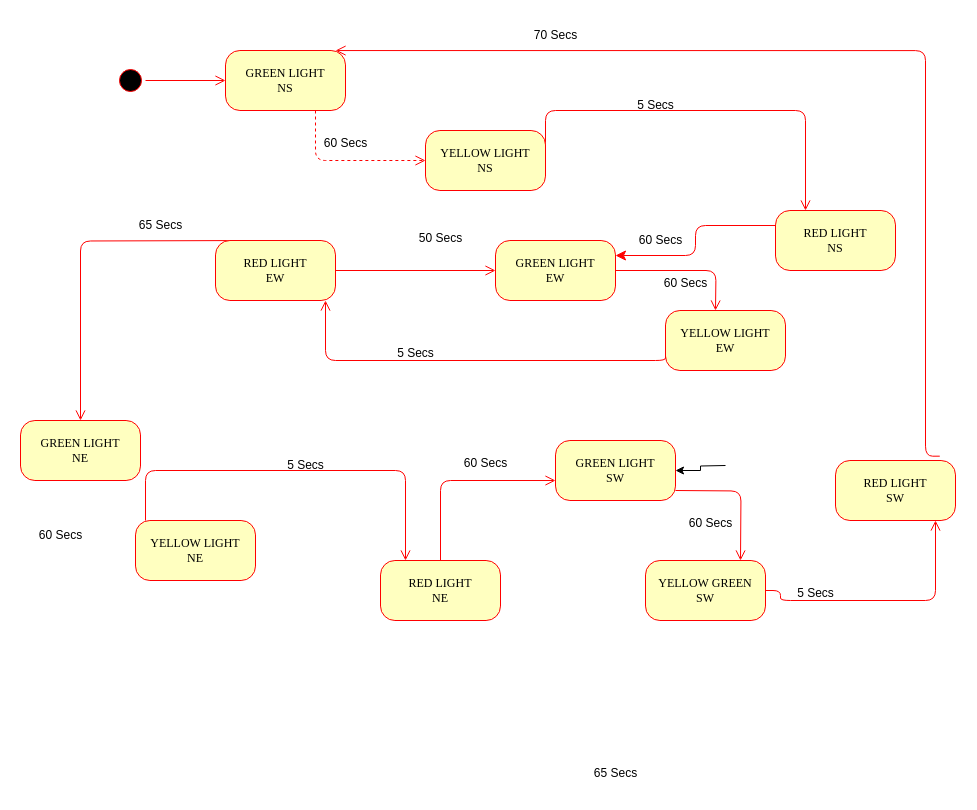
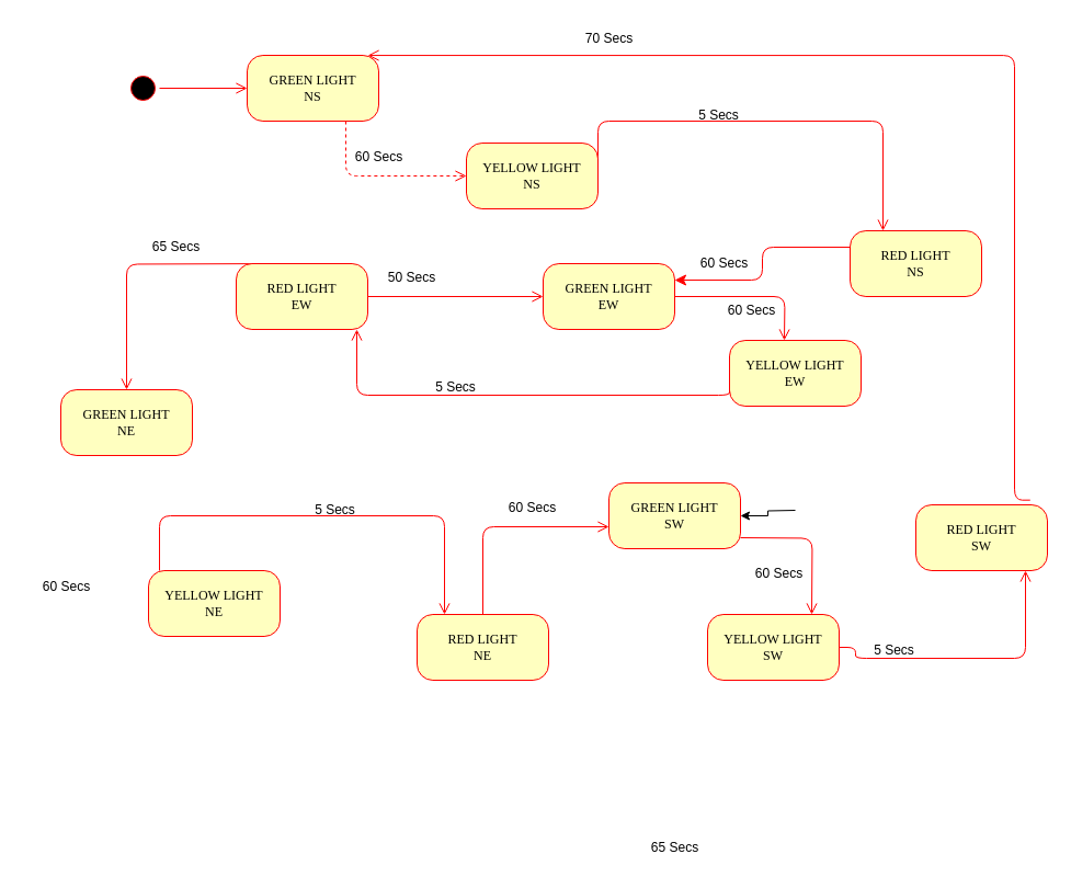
  <mxCell id="0" />
  <mxCell id="1" parent="0" />
  <mxCell id="2" value="" style="ellipse;html=1;shape=startState;fillColor=#000000;strokeColor=#ff0000;rounded=1;shadow=0;comic=0;labelBackgroundColor=none;fontFamily=Verdana;fontSize=12;fontColor=#000000;align=center;direction=south;" vertex="1" parent="1"><mxGeometry x="115" y="65" width="30" height="30" as="geometry" /></mxCell>
  <mxCell id="3" value="GREEN LIGHT&lt;div&gt;NS&lt;/div&gt;" style="rounded=1;whiteSpace=wrap;html=1;arcSize=24;fillColor=#ffffc0;strokeColor=#ff0000;shadow=0;comic=0;labelBackgroundColor=none;fontFamily=Verdana;fontSize=12;fontColor=#000000;align=center;" vertex="1" parent="1"><mxGeometry x="225" y="50" width="120" height="60" as="geometry" /></mxCell>
  <mxCell id="4" style="edgeStyle=orthogonalEdgeStyle;html=1;exitX=1;exitY=0.25;entryX=0.25;entryY=0;labelBackgroundColor=none;endArrow=open;endSize=8;strokeColor=#ff0000;fontFamily=Verdana;fontSize=12;align=left;entryDx=0;entryDy=0;exitDx=0;exitDy=0;" edge="1" parent="1" source="5" target="6"><mxGeometry relative="1" as="geometry"><mxPoint x="545" y="130" as="sourcePoint" /><mxPoint x="805" y="225" as="targetPoint" /><Array as="points"><mxPoint x="545" y="110" /><mxPoint x="805" y="110" /></Array></mxGeometry></mxCell>
  <mxCell id="5" value="YELLOW LIGHT&lt;div&gt;NS&lt;/div&gt;" style="rounded=1;whiteSpace=wrap;html=1;arcSize=24;fillColor=#ffffc0;strokeColor=#ff0000;shadow=0;comic=0;labelBackgroundColor=none;fontFamily=Verdana;fontSize=12;fontColor=#000000;align=center;" vertex="1" parent="1"><mxGeometry x="425" y="130" width="120" height="60" as="geometry" /></mxCell>
  <mxCell id="6" value="RED LIGHT&lt;div&gt;NS&lt;/div&gt;" style="rounded=1;whiteSpace=wrap;html=1;arcSize=24;fillColor=#ffffc0;strokeColor=#ff0000;shadow=0;comic=0;labelBackgroundColor=none;fontFamily=Verdana;fontSize=12;fontColor=#000000;align=center;" vertex="1" parent="1"><mxGeometry x="775" y="210" width="120" height="60" as="geometry" /></mxCell>
  <mxCell id="7" value="GREEN LIGHT&lt;br&gt;EW" style="rounded=1;whiteSpace=wrap;html=1;arcSize=24;fillColor=#ffffc0;strokeColor=#ff0000;shadow=0;comic=0;labelBackgroundColor=none;fontFamily=Verdana;fontSize=12;fontColor=#000000;align=center;" vertex="1" parent="1"><mxGeometry x="495" y="240" width="120" height="60" as="geometry" /></mxCell>
  <mxCell id="8" style="edgeStyle=orthogonalEdgeStyle;html=1;labelBackgroundColor=none;endArrow=open;endSize=8;strokeColor=#ff0000;fontFamily=Verdana;fontSize=12;align=left;" edge="1" parent="1" source="2" target="3"><mxGeometry relative="1" as="geometry" /></mxCell>
  <mxCell id="9" style="edgeStyle=orthogonalEdgeStyle;html=1;labelBackgroundColor=none;endArrow=open;endSize=8;strokeColor=#ff0000;fontFamily=Verdana;fontSize=12;align=left;entryX=0;entryY=0.5;dashed=1;" edge="1" parent="1" source="3" target="5"><mxGeometry relative="1" as="geometry"><Array as="points"><mxPoint x="315" y="160" /></Array></mxGeometry></mxCell>
  <mxCell id="10" style="edgeStyle=orthogonalEdgeStyle;html=1;exitX=0.25;exitY=0;entryX=0.5;entryY=0;labelBackgroundColor=none;endArrow=open;endSize=8;strokeColor=#ff0000;fontFamily=Verdana;fontSize=12;align=left;entryDx=0;entryDy=0;" edge="1" parent="1" target="37"><mxGeometry relative="1" as="geometry"><mxPoint x="255" y="240" as="sourcePoint" /></mxGeometry></mxCell>
  <mxCell id="11" style="edgeStyle=orthogonalEdgeStyle;html=1;exitX=1;exitY=0.5;entryX=0;entryY=0.5;labelBackgroundColor=none;endArrow=open;endSize=8;strokeColor=#ff0000;fontFamily=Verdana;fontSize=12;align=left;exitDx=0;exitDy=0;exitPerimeter=0;" edge="1" parent="1" source="17" target="7"><mxGeometry relative="1" as="geometry"><mxPoint x="345" y="270" as="sourcePoint" /></mxGeometry></mxCell>
  <mxCell id="12" style="edgeStyle=orthogonalEdgeStyle;html=1;exitX=1;exitY=0.5;labelBackgroundColor=none;endArrow=open;endSize=8;strokeColor=#ff0000;fontFamily=Verdana;fontSize=12;align=left;exitDx=0;exitDy=0;" edge="1" parent="1" source="7"><mxGeometry relative="1" as="geometry"><mxPoint x="715" y="310" as="targetPoint" /></mxGeometry></mxCell>
  <mxCell id="13" value="60 Secs" style="text;html=1;align=center;verticalAlign=middle;resizable=0;points=[];autosize=1;strokeColor=none;fillColor=none;" vertex="1" parent="1"><mxGeometry x="310" y="128" width="70" height="30" as="geometry" /></mxCell>
  <mxCell id="14" value="5 Secs" style="text;html=1;align=center;verticalAlign=middle;resizable=0;points=[];autosize=1;strokeColor=none;fillColor=none;" vertex="1" parent="1"><mxGeometry x="625" y="90" width="60" height="30" as="geometry" /></mxCell>
  <mxCell id="15" value="70 Secs" style="text;html=1;align=center;verticalAlign=middle;resizable=0;points=[];autosize=1;strokeColor=none;fillColor=none;" vertex="1" parent="1"><mxGeometry x="520" y="20" width="70" height="30" as="geometry" /></mxCell>
  <mxCell id="16" value="YELLOW LIGHT&lt;br&gt;EW" style="rounded=1;whiteSpace=wrap;html=1;arcSize=24;fillColor=#ffffc0;strokeColor=#ff0000;shadow=0;comic=0;labelBackgroundColor=none;fontFamily=Verdana;fontSize=12;fontColor=#000000;align=center;" vertex="1" parent="1"><mxGeometry x="665" y="310" width="120" height="60" as="geometry" /></mxCell>
  <mxCell id="17" value="RED LIGHT&lt;div&gt;EW&lt;/div&gt;" style="rounded=1;whiteSpace=wrap;html=1;arcSize=24;fillColor=#ffffc0;strokeColor=#ff0000;shadow=0;comic=0;labelBackgroundColor=none;fontFamily=Verdana;fontSize=12;fontColor=#000000;align=center;" vertex="1" parent="1"><mxGeometry x="215" y="240" width="120" height="60" as="geometry" /></mxCell>
  <mxCell id="18" value="60 Secs" style="text;html=1;align=center;verticalAlign=middle;resizable=0;points=[];autosize=1;strokeColor=none;fillColor=none;" vertex="1" parent="1"><mxGeometry x="625" y="225" width="70" height="30" as="geometry" /></mxCell>
- <mxCell id="19" value="50 Secs" style="text;html=1;align=center;verticalAlign=middle;resizable=0;points=[];autosize=1;strokeColor=none;fillColor=none;" vertex="1" parent="1"><mxGeometry x="405" y="223" width="70" height="30" as="geometry" /></mxCell>
+ <mxCell id="19" value="50 Secs" style="text;html=1;align=center;verticalAlign=middle;resizable=0;points=[];autosize=1;strokeColor=none;fillColor=none;" vertex="1" parent="1"><mxGeometry x="340" y="238" width="70" height="30" as="geometry" /></mxCell>
  <mxCell id="20" style="edgeStyle=orthogonalEdgeStyle;html=1;labelBackgroundColor=none;endArrow=open;endSize=8;strokeColor=#ff0000;fontFamily=Verdana;fontSize=12;align=left;exitX=0;exitY=0.75;exitDx=0;exitDy=0;" edge="1" parent="1" source="16" target="17"><mxGeometry relative="1" as="geometry"><Array as="points"><mxPoint x="665" y="360" /><mxPoint x="325" y="360" /></Array><mxPoint x="655" y="360" as="sourcePoint" /><mxPoint x="5" y="310" as="targetPoint" /></mxGeometry></mxCell>
  <mxCell id="21" value="5 Secs" style="text;html=1;align=center;verticalAlign=middle;resizable=0;points=[];autosize=1;strokeColor=none;fillColor=none;" vertex="1" parent="1"><mxGeometry x="385" y="338" width="60" height="30" as="geometry" /></mxCell>
  <mxCell id="22" value="65 Secs" style="text;html=1;align=center;verticalAlign=middle;resizable=0;points=[];autosize=1;strokeColor=none;fillColor=none;" vertex="1" parent="1"><mxGeometry x="125" y="210" width="70" height="30" as="geometry" /></mxCell>
  <mxCell id="23" value="YELLOW LIGHT&lt;div&gt;NE&lt;/div&gt;" style="rounded=1;whiteSpace=wrap;html=1;arcSize=24;fillColor=#ffffc0;strokeColor=#ff0000;shadow=0;comic=0;labelBackgroundColor=none;fontFamily=Verdana;fontSize=12;fontColor=#000000;align=center;" vertex="1" parent="1"><mxGeometry x="135" y="520" width="120" height="60" as="geometry" /></mxCell>
  <mxCell id="24" value="RED LIGHT&lt;div&gt;NE&lt;/div&gt;" style="rounded=1;whiteSpace=wrap;html=1;arcSize=24;fillColor=#ffffc0;strokeColor=#ff0000;shadow=0;comic=0;labelBackgroundColor=none;fontFamily=Verdana;fontSize=12;fontColor=#000000;align=center;" vertex="1" parent="1"><mxGeometry x="380" y="560" width="120" height="60" as="geometry" /></mxCell>
  <mxCell id="25" value="RED LIGHT&lt;div&gt;SW&lt;/div&gt;" style="rounded=1;whiteSpace=wrap;html=1;arcSize=24;fillColor=#ffffc0;strokeColor=#ff0000;shadow=0;comic=0;labelBackgroundColor=none;fontFamily=Verdana;fontSize=12;fontColor=#000000;align=center;" vertex="1" parent="1"><mxGeometry x="835" y="460" width="120" height="60" as="geometry" /></mxCell>
- <mxCell id="26" value="YELLOW GREEN&lt;div&gt;SW&lt;/div&gt;" style="rounded=1;whiteSpace=wrap;html=1;arcSize=24;fillColor=#ffffc0;strokeColor=#ff0000;shadow=0;comic=0;labelBackgroundColor=none;fontFamily=Verdana;fontSize=12;fontColor=#000000;align=center;" vertex="1" parent="1"><mxGeometry x="645" y="560" width="120" height="60" as="geometry" /></mxCell>
+ <mxCell id="26" value="YELLOW LIGHT&lt;div&gt;SW&lt;/div&gt;" style="rounded=1;whiteSpace=wrap;html=1;arcSize=24;fillColor=#ffffc0;strokeColor=#ff0000;shadow=0;comic=0;labelBackgroundColor=none;fontFamily=Verdana;fontSize=12;fontColor=#000000;align=center;" vertex="1" parent="1"><mxGeometry x="645" y="560" width="120" height="60" as="geometry" /></mxCell>
  <mxCell id="27" value="GREEN LIGHT&lt;div&gt;SW&lt;/div&gt;" style="rounded=1;whiteSpace=wrap;html=1;arcSize=24;fillColor=#ffffc0;strokeColor=#ff0000;shadow=0;comic=0;labelBackgroundColor=none;fontFamily=Verdana;fontSize=12;fontColor=#000000;align=center;" vertex="1" parent="1"><mxGeometry x="555" y="440" width="120" height="60" as="geometry" /></mxCell>
  <mxCell id="28" style="edgeStyle=orthogonalEdgeStyle;html=1;labelBackgroundColor=none;endArrow=open;endSize=8;strokeColor=#ff0000;fontFamily=Verdana;fontSize=12;align=left;" edge="1" parent="1" source="23"><mxGeometry relative="1" as="geometry"><mxPoint x="145" y="504.93" as="sourcePoint" /><mxPoint x="405" y="560" as="targetPoint" /><Array as="points"><mxPoint x="145" y="470" /><mxPoint x="405" y="470" /></Array></mxGeometry></mxCell>
  <mxCell id="29" style="edgeStyle=orthogonalEdgeStyle;html=1;labelBackgroundColor=none;endArrow=open;endSize=8;strokeColor=#ff0000;fontFamily=Verdana;fontSize=12;align=left;" edge="1" parent="1"><mxGeometry relative="1" as="geometry"><mxPoint x="675" y="490" as="sourcePoint" /><mxPoint x="740" y="560" as="targetPoint" /></mxGeometry></mxCell>
  <mxCell id="30" style="edgeStyle=orthogonalEdgeStyle;html=1;labelBackgroundColor=none;endArrow=open;endSize=8;strokeColor=#ff0000;fontFamily=Verdana;fontSize=12;align=left;exitX=1;exitY=0.5;exitDx=0;exitDy=0;" edge="1" parent="1" source="26"><mxGeometry relative="1" as="geometry"><Array as="points"><mxPoint x="780" y="590" /><mxPoint x="780" y="600" /><mxPoint x="935" y="600" /><mxPoint x="935" y="520" /></Array><mxPoint x="780" y="550" as="sourcePoint" /><mxPoint x="935" y="520" as="targetPoint" /></mxGeometry></mxCell>
  <mxCell id="31" value="65 Secs" style="text;html=1;align=center;verticalAlign=middle;resizable=0;points=[];autosize=1;strokeColor=none;fillColor=none;" vertex="1" parent="1"><mxGeometry x="580" y="758" width="70" height="30" as="geometry" /></mxCell>
  <mxCell id="32" value="5 Secs" style="text;html=1;align=center;verticalAlign=middle;resizable=0;points=[];autosize=1;strokeColor=none;fillColor=none;" vertex="1" parent="1"><mxGeometry x="275" y="450" width="60" height="30" as="geometry" /></mxCell>
  <mxCell id="33" value="" style="edgeStyle=orthogonalEdgeStyle;rounded=0;orthogonalLoop=1;jettySize=auto;html=1;" edge="1" parent="1" target="27"><mxGeometry relative="1" as="geometry"><mxPoint x="725" y="465" as="sourcePoint" /></mxGeometry></mxCell>
  <mxCell id="34" value="5 Secs" style="text;html=1;align=center;verticalAlign=middle;resizable=0;points=[];autosize=1;strokeColor=none;fillColor=none;" vertex="1" parent="1"><mxGeometry x="785" y="578" width="60" height="30" as="geometry" /></mxCell>
  <mxCell id="35" value="60 Secs" style="text;html=1;align=center;verticalAlign=middle;resizable=0;points=[];autosize=1;strokeColor=none;fillColor=none;" vertex="1" parent="1"><mxGeometry x="675" y="508" width="70" height="30" as="geometry" /></mxCell>
  <mxCell id="36" style="edgeStyle=orthogonalEdgeStyle;html=1;labelBackgroundColor=none;endArrow=open;endSize=8;strokeColor=#ff0000;fontFamily=Verdana;fontSize=12;align=left;exitX=0.869;exitY=-0.072;exitDx=0;exitDy=0;exitPerimeter=0;entryX=0.917;entryY=0.001;entryDx=0;entryDy=0;entryPerimeter=0;" edge="1" parent="1" source="25" target="3"><mxGeometry relative="1" as="geometry"><Array as="points"><mxPoint x="925" y="456" /><mxPoint x="925" y="50" /></Array><mxPoint x="389.93" y="612.93" as="sourcePoint" /><mxPoint x="365" y="70" as="targetPoint" /></mxGeometry></mxCell>
- <mxCell id="37" value="GREEN LIGHT&lt;div&gt;NE&lt;/div&gt;" style="rounded=1;whiteSpace=wrap;html=1;arcSize=24;fillColor=#ffffc0;strokeColor=#ff0000;shadow=0;comic=0;labelBackgroundColor=none;fontFamily=Verdana;fontSize=12;fontColor=#000000;align=center;" vertex="1" parent="1"><mxGeometry x="20" y="420" width="120" height="60" as="geometry" /></mxCell>
+ <mxCell id="37" value="GREEN LIGHT&lt;div&gt;NE&lt;/div&gt;" style="rounded=1;whiteSpace=wrap;html=1;arcSize=24;fillColor=#ffffc0;strokeColor=#ff0000;shadow=0;comic=0;labelBackgroundColor=none;fontFamily=Verdana;fontSize=12;fontColor=#000000;align=center;" vertex="1" parent="1"><mxGeometry x="55" y="355" width="120" height="60" as="geometry" /></mxCell>
  <mxCell id="38" style="edgeStyle=orthogonalEdgeStyle;html=1;labelBackgroundColor=none;endArrow=open;endSize=8;strokeColor=#ff0000;fontFamily=Verdana;fontSize=12;align=left;exitX=0.5;exitY=0;exitDx=0;exitDy=0;entryX=0;entryY=0.667;entryDx=0;entryDy=0;entryPerimeter=0;" edge="1" parent="1" source="24" target="27"><mxGeometry relative="1" as="geometry"><mxPoint x="544.55" y="490" as="targetPoint" /><mxPoint x="435" y="550" as="sourcePoint" /></mxGeometry></mxCell>
  <mxCell id="39" value="60 Secs" style="text;html=1;align=center;verticalAlign=middle;resizable=0;points=[];autosize=1;strokeColor=none;fillColor=none;" vertex="1" parent="1"><mxGeometry x="450" y="448" width="70" height="30" as="geometry" /></mxCell>
  <mxCell id="40" style="edgeStyle=orthogonalEdgeStyle;html=1;labelBackgroundColor=none;endArrow=classic;endSize=8;strokeColor=#ff0000;fontFamily=Verdana;fontSize=12;align=left;entryX=1;entryY=0.25;entryDx=0;entryDy=0;exitX=0;exitY=0.25;exitDx=0;exitDy=0;" edge="1" parent="1" source="6" target="7"><mxGeometry relative="1" as="geometry"><mxPoint x="765" y="220" as="sourcePoint" /><mxPoint x="600" y="230" as="targetPoint" /></mxGeometry></mxCell>
  <mxCell id="41" value="60 Secs" style="text;html=1;align=center;verticalAlign=middle;resizable=0;points=[];autosize=1;strokeColor=none;fillColor=none;" vertex="1" parent="1"><mxGeometry x="650" y="268" width="70" height="30" as="geometry" /></mxCell>
  <mxCell id="42" value="60 Secs" style="text;html=1;align=center;verticalAlign=middle;resizable=0;points=[];autosize=1;strokeColor=none;fillColor=none;" vertex="1" parent="1"><mxGeometry x="25" y="520" width="70" height="30" as="geometry" /></mxCell>
